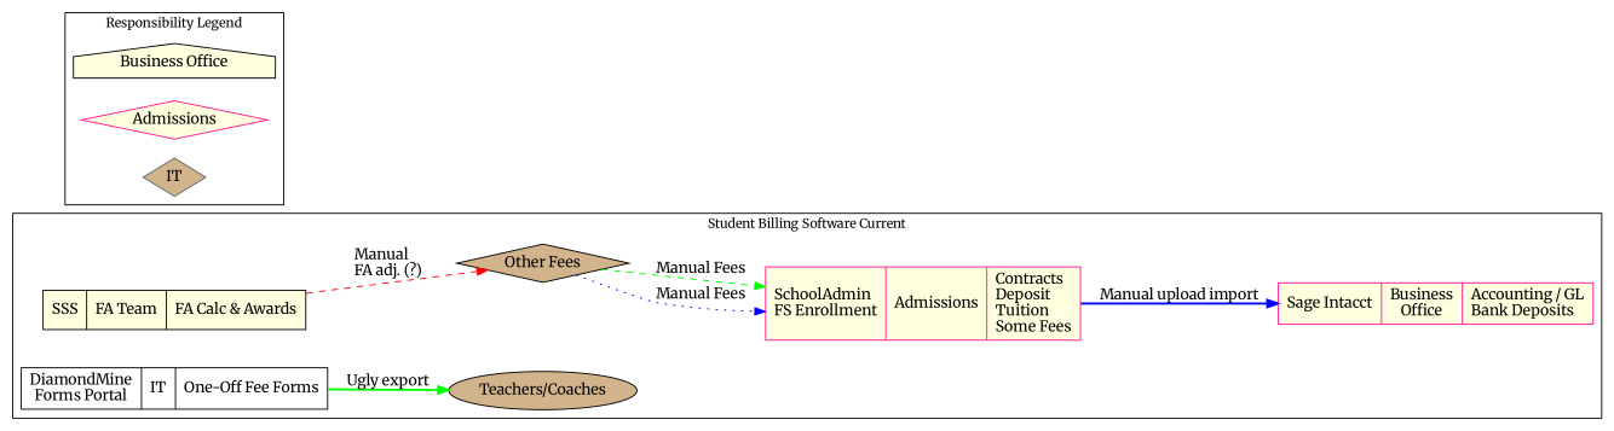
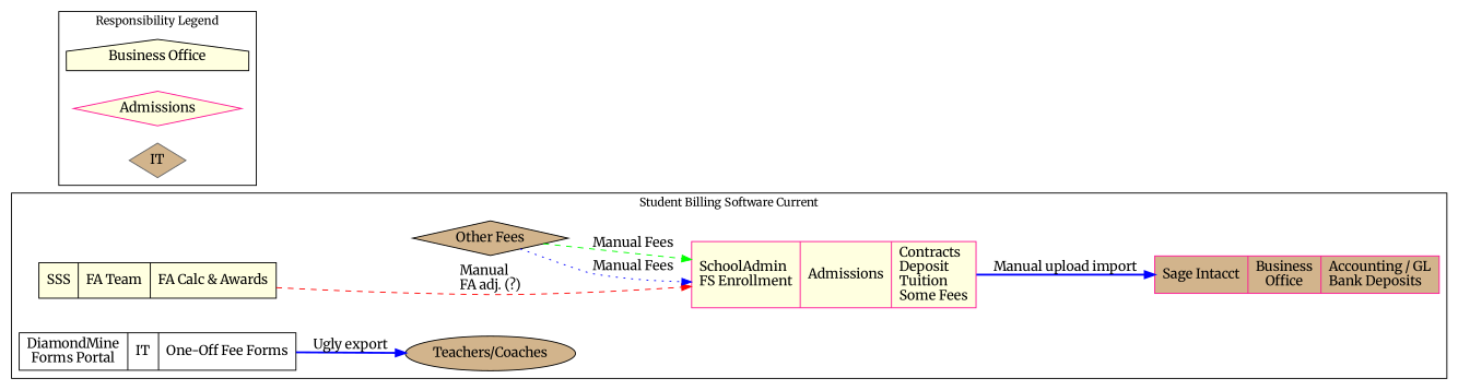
  digraph {
    fontname=Merriweather
    fontsize=10
    rankdir=LR
    node [color=black fillcolor=lightyellow fontname=Merriweather shape=record style=filled]
    edge [color=blue fontname=Merriweather style=dashed]
    n1 [label="{SSS|FA Team|FA Calc & Awards\l}"]
    n2 [color=deeppink label="{SchoolAdmin\lFS Enrollment|Admissions|Contracts\lDeposit\lTuition\lSome Fees\l}"]
    n3 [fillcolor=white label="{DiamondMine\lForms Portal|IT|One-Off Fee Forms\l}"]
-   n4 [color=deeppink label="{Sage Intacct|Business\lOffice|Accounting / GL\lBank Deposits\l}"]
+   n4 [color=deeppink fillcolor=tan label="{Sage Intacct|Business\lOffice|Accounting / GL\lBank Deposits\l}"]
    n5 [fillcolor=tan label="Other Fees" shape=diamond]
    n6 [fillcolor=tan label="Teachers/Coaches" shape=ellipse]
    n7 [label="Business Office" shape=house]
    n8 [color=deeppink label=Admissions shape=diamond]
    n9 [color=gray40 fillcolor=tan label=IT shape=diamond]
    subgraph cluster_1 {
      color=black
      fillcolor=white
      fontsize=12
      label="Student Billing Software Current"
      style=filled
      n1
      n2
      n3
      n4
      n5
      n6
    }
    subgraph cluster_2 {
      color=black
      fillcolor=white
      fontsize=12
      label="Responsibility Legend"
      style=filled
      n7
      n8
      n9
    }
-   n1 -> n5 [color=red label="Manual\lFA adj. (?)"]
+   n1 -> n2 [color=red label="Manual\lFA adj. (?)"]
    n2 -> n4 [label="Manual upload import" style=bold]
-   n3 -> n6 [color=green label="Ugly export" style=bold]
+   n3 -> n6 [label="Ugly export" style=bold]
    n5 -> n2 [label="Manual Fees" style=dotted]
    n5 -> n2 [color=green label="Manual Fees"]
  }
